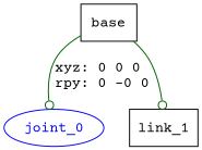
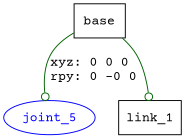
  digraph {
    fontname="Courier Prime"
    node [fontname="Courier Prime" shape=box]
    edge [arrowhead=odot color=darkgreen fontname="Courier Prime" style=solid]
    n1 [label=base]
-   joint_0 [color=blue fontcolor=blue shape=ellipse]
+   joint_0 [color=blue fontcolor=blue shape=ellipse label=joint_5]
    n3 [label=link_1]
    n1 -> joint_0 [label="xyz: 0 0 0 \nrpy: 0 -0 0"]
    n1 -> n3
  }
